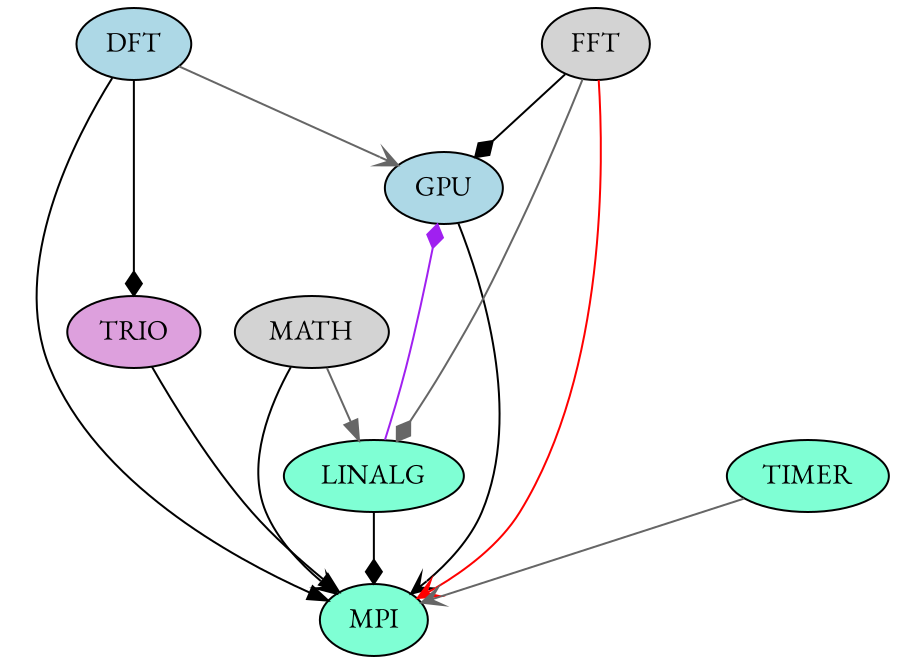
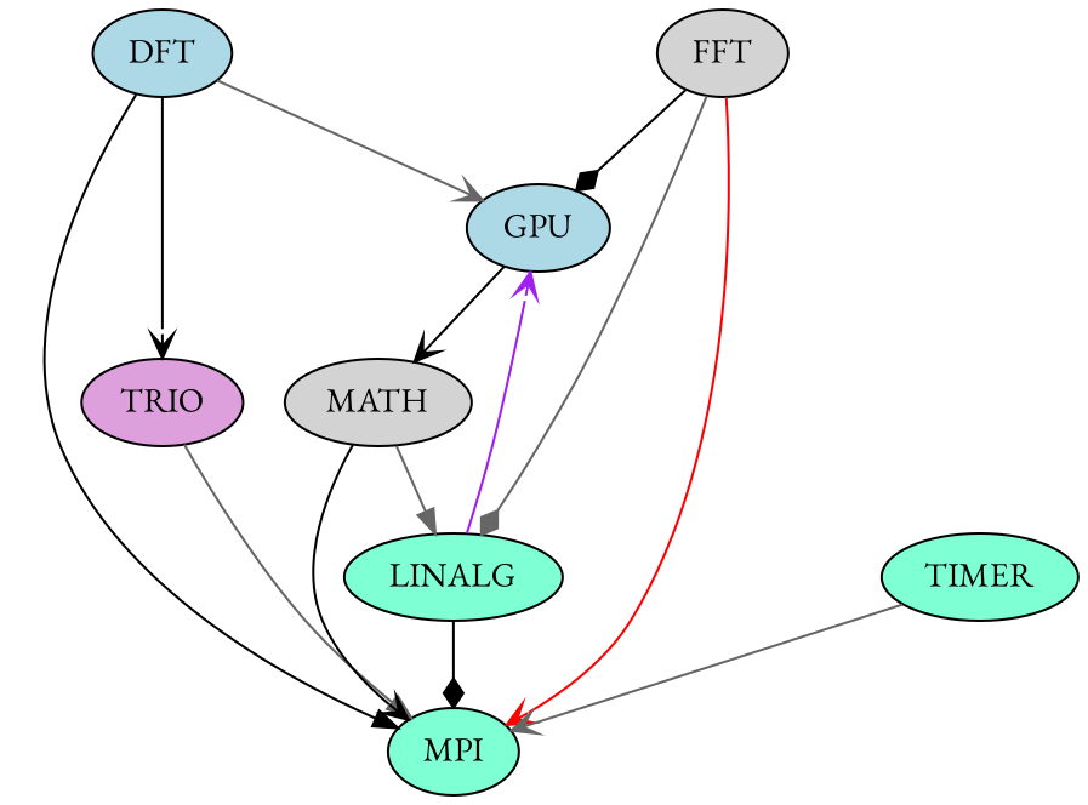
  digraph {
    fontname="EB Garamond"
    node [fillcolor=aquamarine fontname="EB Garamond" style=filled]
    edge [arrowhead=diamond color=black fontname="EB Garamond"]
    TRIO [fillcolor=plum]
    DFT [fillcolor=lightblue]
    GPU [fillcolor=lightblue]
    MPI
    LINALG
    MATH [fillcolor=lightgrey]
    FFT [fillcolor=lightgrey]
    TIMER
-   TRIO -> MPI [arrowhead=normal]
-   DFT -> TRIO
+   TRIO -> MPI [arrowhead=normal color=gray40]
+   DFT -> TRIO [arrowhead=vee]
    DFT -> GPU [arrowhead=vee color=gray40]
    DFT -> MPI [arrowhead=normal]
-   GPU -> MPI [arrowhead=vee]
-   LINALG -> GPU [color=purple]
+   GPU -> MATH [arrowhead=vee]
+   LINALG -> GPU [arrowhead=vee color=purple]
    LINALG -> MPI
    MATH -> MPI [arrowhead=vee]
    MATH -> LINALG [arrowhead=normal color=gray40]
    FFT -> GPU
    FFT -> MPI [arrowhead=vee color=red]
    FFT -> LINALG [color=gray40]
    TIMER -> MPI [arrowhead=vee color=gray40]
  }
